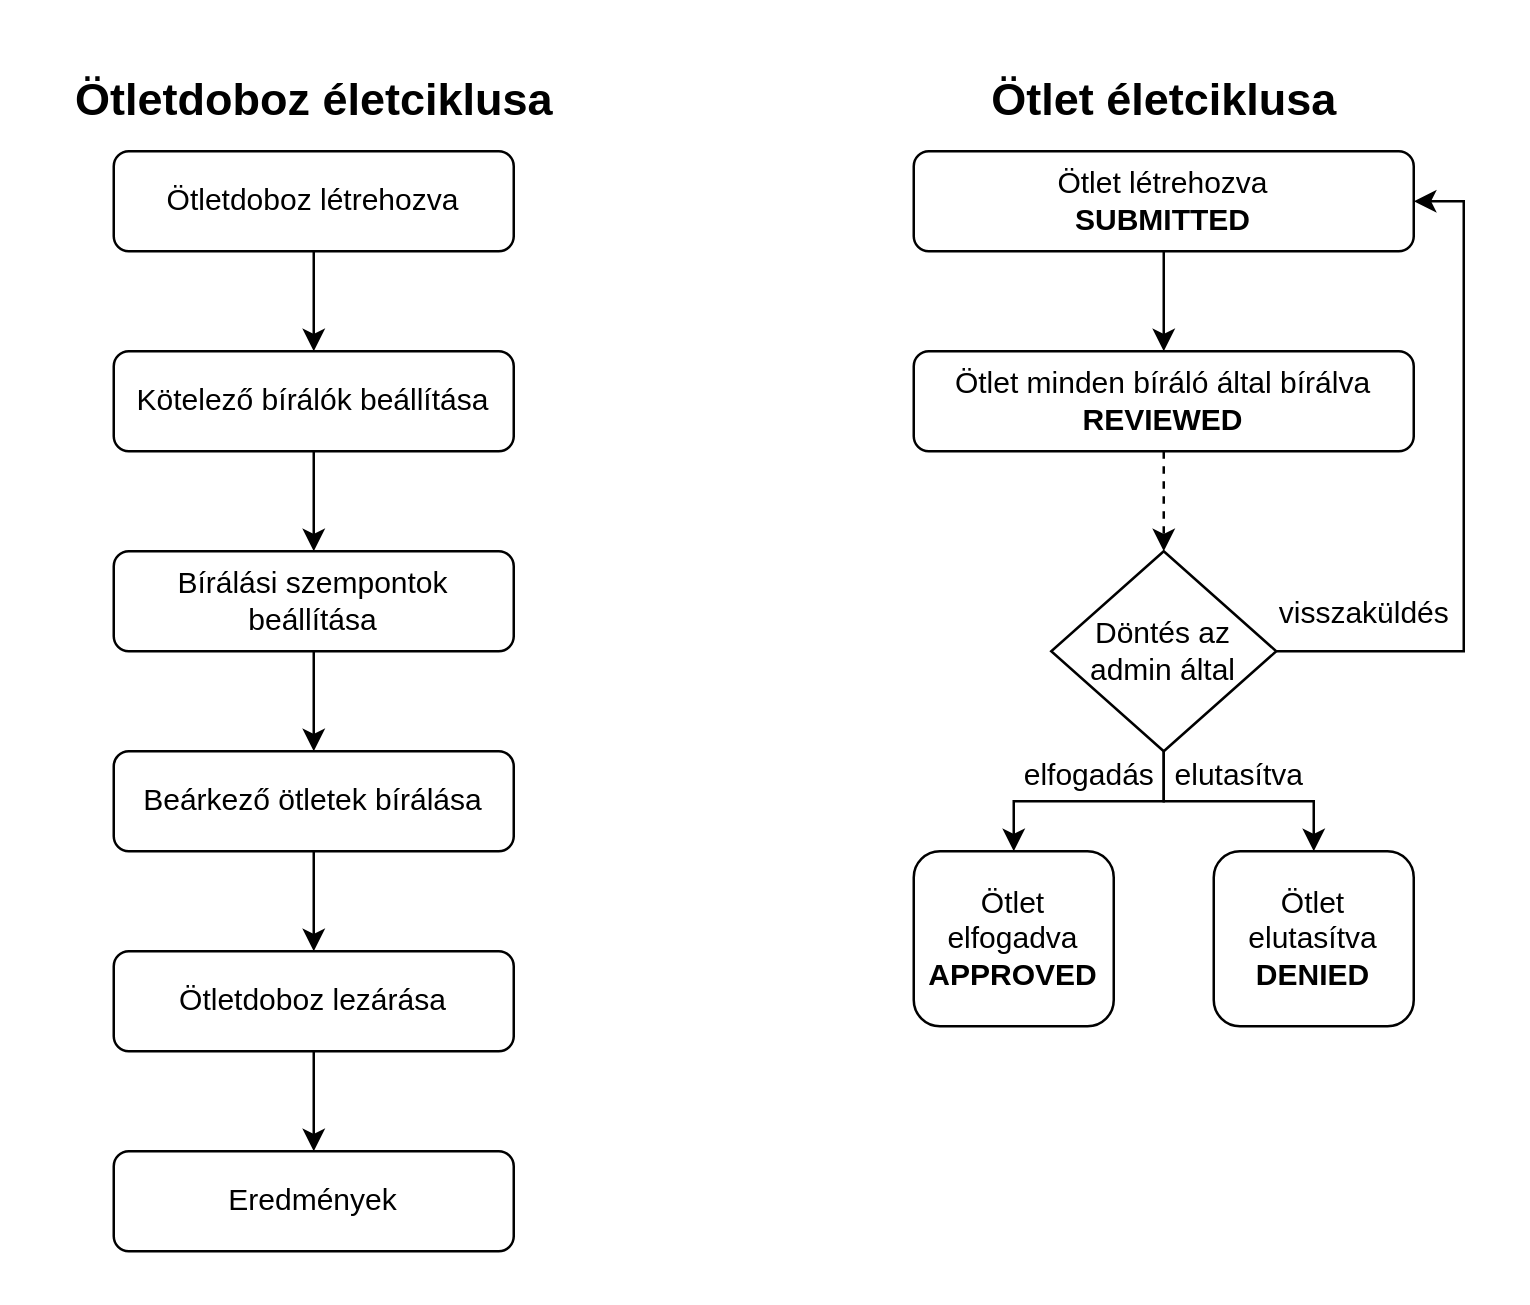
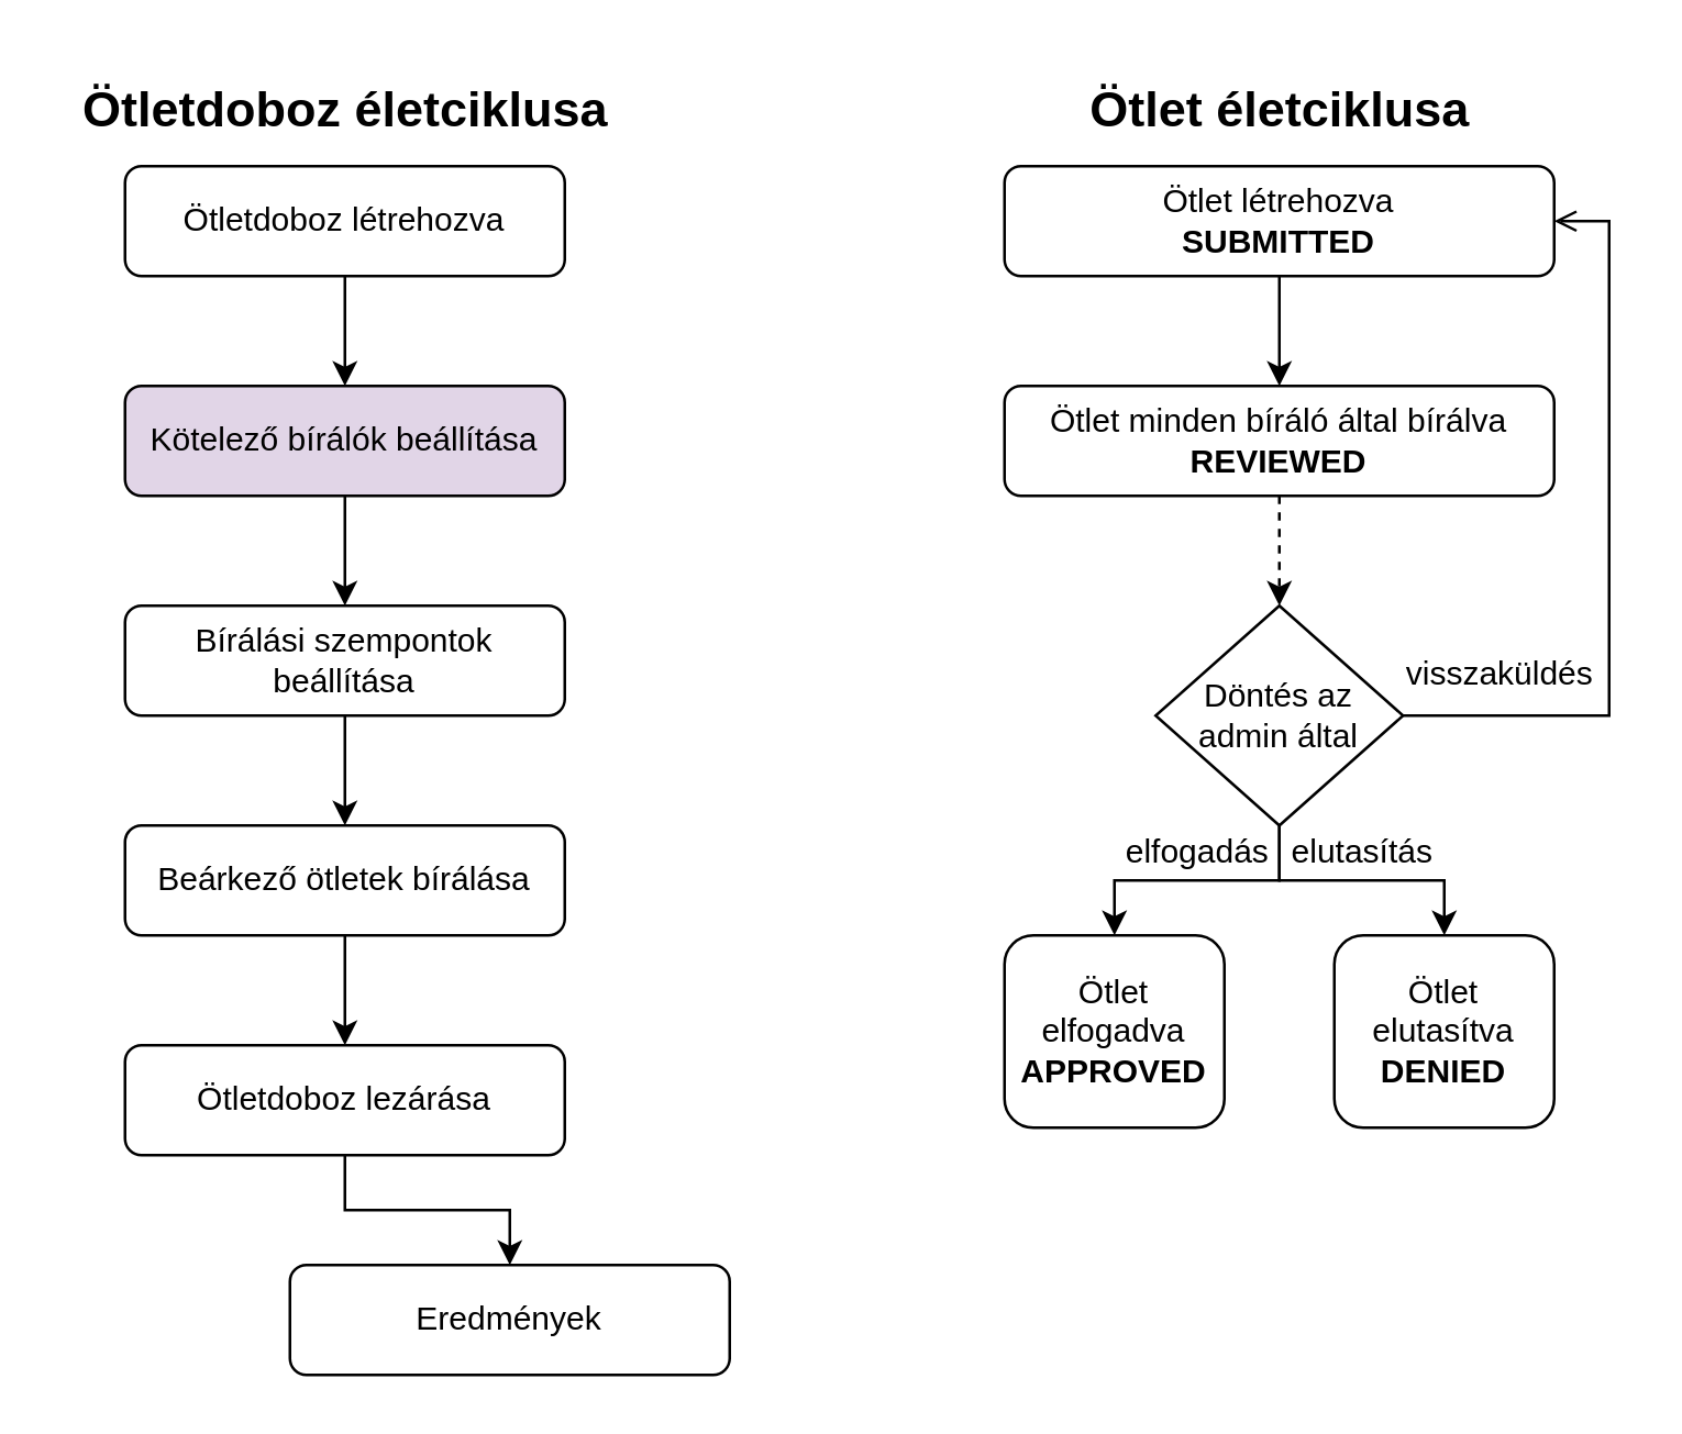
  <mxCell id="0" />
  <mxCell id="1" parent="0" />
  <mxCell id="2" value="" style="edgeStyle=orthogonalEdgeStyle;rounded=0;orthogonalLoop=1;jettySize=auto;html=1;" edge="1" parent="1" source="3" target="6"><mxGeometry relative="1" as="geometry" /></mxCell>
  <mxCell id="3" value="Ötlet létrehozva&lt;br&gt;&lt;b&gt;SUBMITTED&lt;/b&gt;" style="rounded=1;whiteSpace=wrap;html=1;" vertex="1" parent="1"><mxGeometry x="365" y="60" width="200" height="40" as="geometry" /></mxCell>
  <mxCell id="4" value="&lt;b&gt;&lt;font style=&quot;font-size: 18px;&quot;&gt;Ötlet életciklusa&lt;/font&gt;&lt;/b&gt;" style="text;html=1;align=center;verticalAlign=middle;resizable=0;points=[];autosize=1;strokeColor=none;fillColor=none;" vertex="1" parent="1"><mxGeometry x="385" y="20" width="160" height="40" as="geometry" /></mxCell>
  <mxCell id="5" value="" style="edgeStyle=orthogonalEdgeStyle;rounded=0;orthogonalLoop=1;jettySize=auto;html=1;dashed=1;" edge="1" parent="1" source="6" target="10"><mxGeometry relative="1" as="geometry" /></mxCell>
  <mxCell id="6" value="Ötlet minden bíráló által bírálva&lt;br&gt;&lt;b&gt;REVIEWED&lt;/b&gt;" style="rounded=1;whiteSpace=wrap;html=1;" vertex="1" parent="1"><mxGeometry x="365" y="140" width="200" height="40" as="geometry" /></mxCell>
  <mxCell id="7" style="edgeStyle=orthogonalEdgeStyle;rounded=0;orthogonalLoop=1;jettySize=auto;html=1;entryX=0.5;entryY=0;entryDx=0;entryDy=0;" edge="1" parent="1" source="10" target="11"><mxGeometry relative="1" as="geometry" /></mxCell>
  <mxCell id="8" style="edgeStyle=orthogonalEdgeStyle;rounded=0;orthogonalLoop=1;jettySize=auto;html=1;entryX=0.5;entryY=0;entryDx=0;entryDy=0;" edge="1" parent="1" source="10" target="12"><mxGeometry relative="1" as="geometry" /></mxCell>
- <mxCell id="9" style="edgeStyle=orthogonalEdgeStyle;rounded=0;orthogonalLoop=1;jettySize=auto;html=1;entryX=1;entryY=0.5;entryDx=0;entryDy=0;" edge="1" parent="1" source="10" target="3"><mxGeometry relative="1" as="geometry"><Array as="points"><mxPoint x="585" y="260" /><mxPoint x="585" y="80" /></Array></mxGeometry></mxCell>
+ <mxCell id="9" style="edgeStyle=orthogonalEdgeStyle;rounded=0;orthogonalLoop=1;jettySize=auto;html=1;entryX=1;entryY=0.5;entryDx=0;entryDy=0;endArrow=open;" edge="1" parent="1" source="10" target="3"><mxGeometry relative="1" as="geometry"><Array as="points"><mxPoint x="585" y="260" /><mxPoint x="585" y="80" /></Array></mxGeometry></mxCell>
  <mxCell id="10" value="Döntés az admin által" style="rhombus;whiteSpace=wrap;html=1;" vertex="1" parent="1"><mxGeometry x="420" y="220" width="90" height="80" as="geometry" /></mxCell>
  <mxCell id="11" value="Ötlet elfogadva&lt;br&gt;&lt;b&gt;APPROVED&lt;/b&gt;" style="rounded=1;whiteSpace=wrap;html=1;" vertex="1" parent="1"><mxGeometry x="365" y="340" width="80" height="70" as="geometry" /></mxCell>
  <mxCell id="12" value="Ötlet elutasítva&lt;br&gt;&lt;b&gt;DENIED&lt;/b&gt;" style="rounded=1;whiteSpace=wrap;html=1;" vertex="1" parent="1"><mxGeometry x="485" y="340" width="80" height="70" as="geometry" /></mxCell>
  <mxCell id="13" value="elfogadás" style="text;html=1;align=center;verticalAlign=middle;resizable=0;points=[];autosize=1;strokeColor=none;fillColor=none;" vertex="1" parent="1"><mxGeometry x="395" y="295" width="80" height="30" as="geometry" /></mxCell>
- <mxCell id="14" value="elutasítva" style="text;html=1;align=center;verticalAlign=middle;resizable=0;points=[];autosize=1;strokeColor=none;fillColor=none;" vertex="1" parent="1"><mxGeometry x="460" y="295" width="70" height="30" as="geometry" /></mxCell>
+ <mxCell id="14" value="elutasítás" style="text;html=1;align=center;verticalAlign=middle;resizable=0;points=[];autosize=1;strokeColor=none;fillColor=none;" vertex="1" parent="1"><mxGeometry x="460" y="295" width="70" height="30" as="geometry" /></mxCell>
  <mxCell id="15" value="visszaküldés" style="text;html=1;align=center;verticalAlign=middle;resizable=0;points=[];autosize=1;strokeColor=none;fillColor=none;" vertex="1" parent="1"><mxGeometry x="500" y="230" width="90" height="30" as="geometry" /></mxCell>
  <mxCell id="16" value="" style="edgeStyle=orthogonalEdgeStyle;rounded=0;orthogonalLoop=1;jettySize=auto;html=1;" edge="1" parent="1" source="17" target="19"><mxGeometry relative="1" as="geometry" /></mxCell>
  <mxCell id="17" value="Ötletdoboz létrehozva" style="rounded=1;whiteSpace=wrap;html=1;" vertex="1" parent="1"><mxGeometry x="45" y="60" width="160" height="40" as="geometry" /></mxCell>
  <mxCell id="18" value="" style="edgeStyle=orthogonalEdgeStyle;rounded=0;orthogonalLoop=1;jettySize=auto;html=1;" edge="1" parent="1" source="19" target="21"><mxGeometry relative="1" as="geometry" /></mxCell>
- <mxCell id="19" value="Kötelező bírálók beállítása" style="rounded=1;whiteSpace=wrap;html=1;" vertex="1" parent="1"><mxGeometry x="45" y="140" width="160" height="40" as="geometry" /></mxCell>
+ <mxCell id="19" value="Kötelező bírálók beállítása" style="rounded=1;whiteSpace=wrap;html=1;fillColor=#e1d5e7;" vertex="1" parent="1"><mxGeometry x="45" y="140" width="160" height="40" as="geometry" /></mxCell>
  <mxCell id="20" value="" style="edgeStyle=orthogonalEdgeStyle;rounded=0;orthogonalLoop=1;jettySize=auto;html=1;" edge="1" parent="1" source="21" target="23"><mxGeometry relative="1" as="geometry" /></mxCell>
  <mxCell id="21" value="Bírálási szempontok beállítása" style="rounded=1;whiteSpace=wrap;html=1;" vertex="1" parent="1"><mxGeometry x="45" y="220" width="160" height="40" as="geometry" /></mxCell>
  <mxCell id="22" value="" style="edgeStyle=orthogonalEdgeStyle;rounded=0;orthogonalLoop=1;jettySize=auto;html=1;" edge="1" parent="1" source="23" target="25"><mxGeometry relative="1" as="geometry" /></mxCell>
  <mxCell id="23" value="Beárkező ötletek bírálása" style="rounded=1;whiteSpace=wrap;html=1;" vertex="1" parent="1"><mxGeometry x="45" y="300" width="160" height="40" as="geometry" /></mxCell>
  <mxCell id="24" value="" style="edgeStyle=orthogonalEdgeStyle;rounded=0;orthogonalLoop=1;jettySize=auto;html=1;" edge="1" parent="1" source="25" target="26"><mxGeometry relative="1" as="geometry" /></mxCell>
  <mxCell id="25" value="Ötletdoboz lezárása" style="rounded=1;whiteSpace=wrap;html=1;" vertex="1" parent="1"><mxGeometry x="45" y="380" width="160" height="40" as="geometry" /></mxCell>
- <mxCell id="26" value="Eredmények" style="rounded=1;whiteSpace=wrap;html=1;" vertex="1" parent="1"><mxGeometry x="45" y="460" width="160" height="40" as="geometry" /></mxCell>
+ <mxCell id="26" value="Eredmények" style="rounded=1;whiteSpace=wrap;html=1;" vertex="1" parent="1"><mxGeometry x="105" y="460" width="160" height="40" as="geometry" /></mxCell>
  <mxCell id="27" value="&lt;b&gt;&lt;font style=&quot;font-size: 18px;&quot;&gt;Ötletdoboz életciklusa&lt;/font&gt;&lt;/b&gt;" style="text;html=1;align=center;verticalAlign=middle;resizable=0;points=[];autosize=1;strokeColor=none;fillColor=none;" vertex="1" parent="1"><mxGeometry x="20" y="20" width="210" height="40" as="geometry" /></mxCell>
